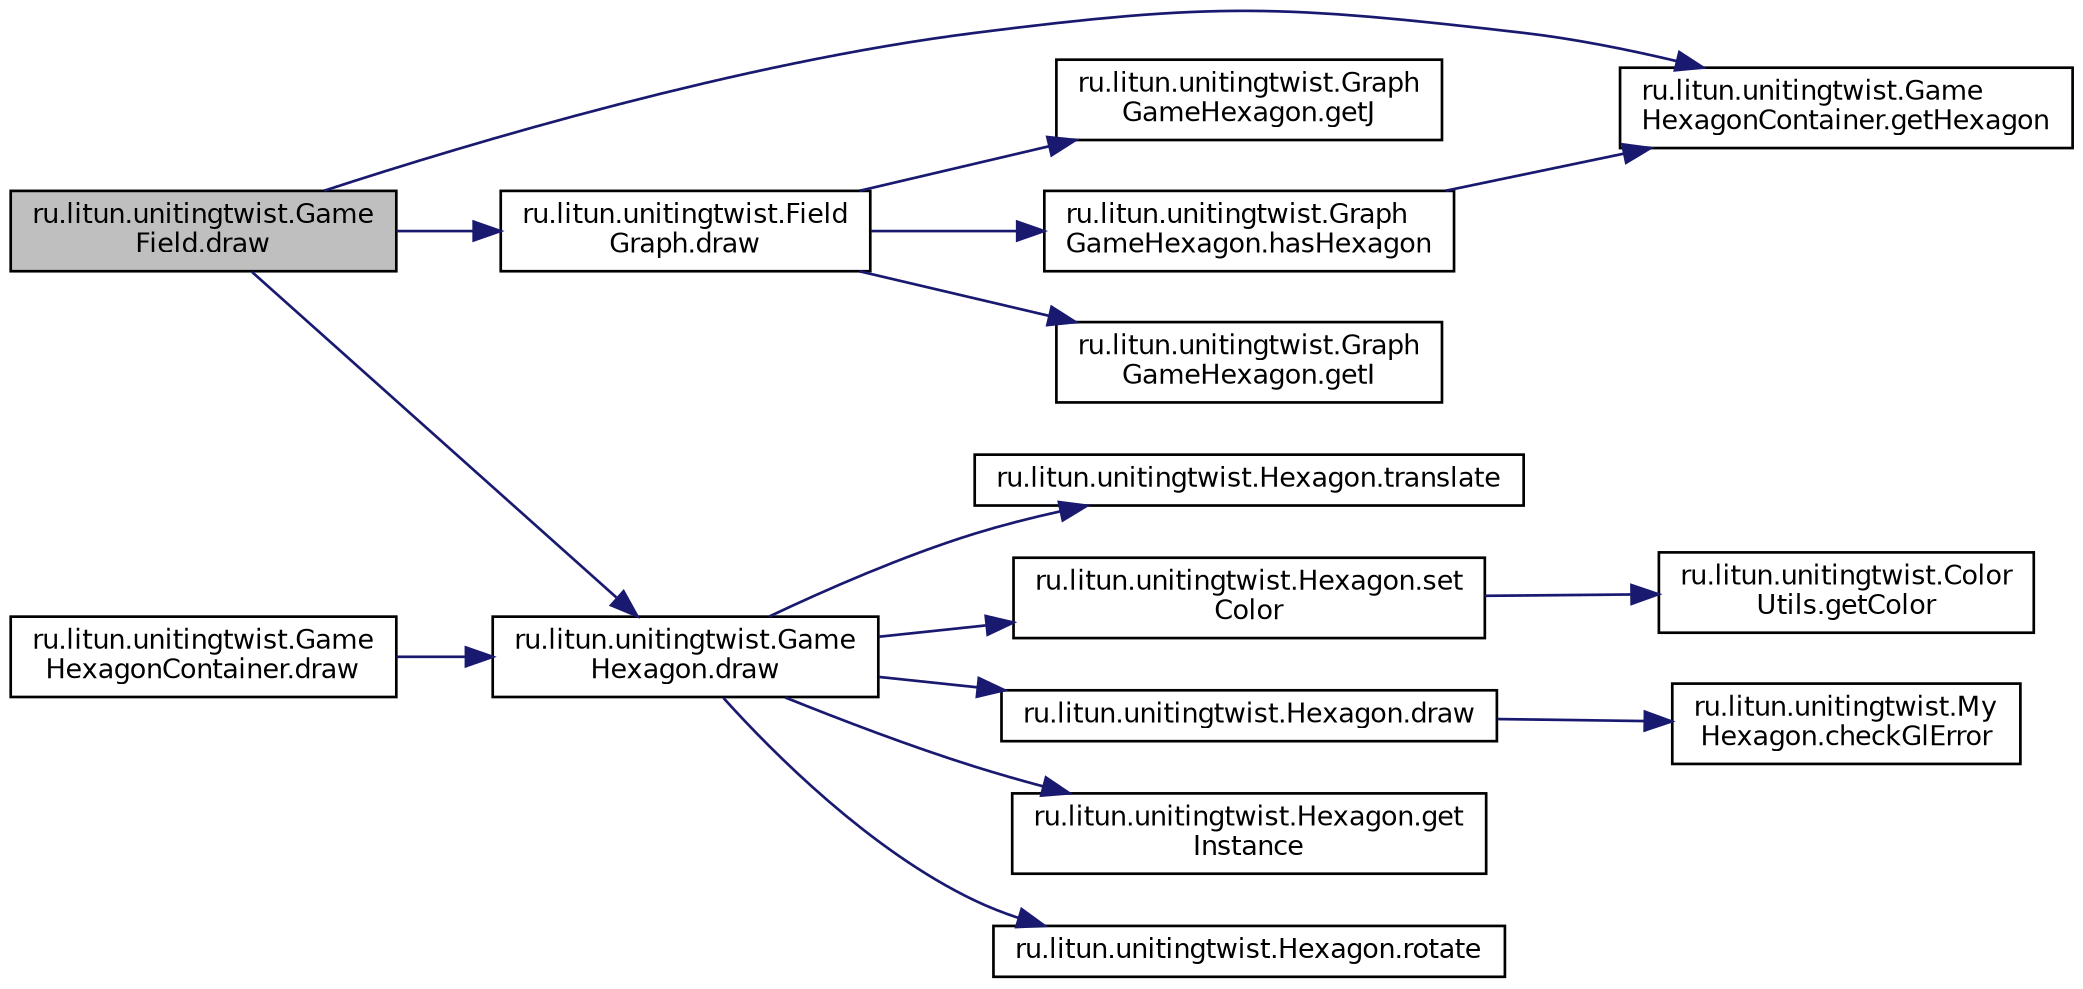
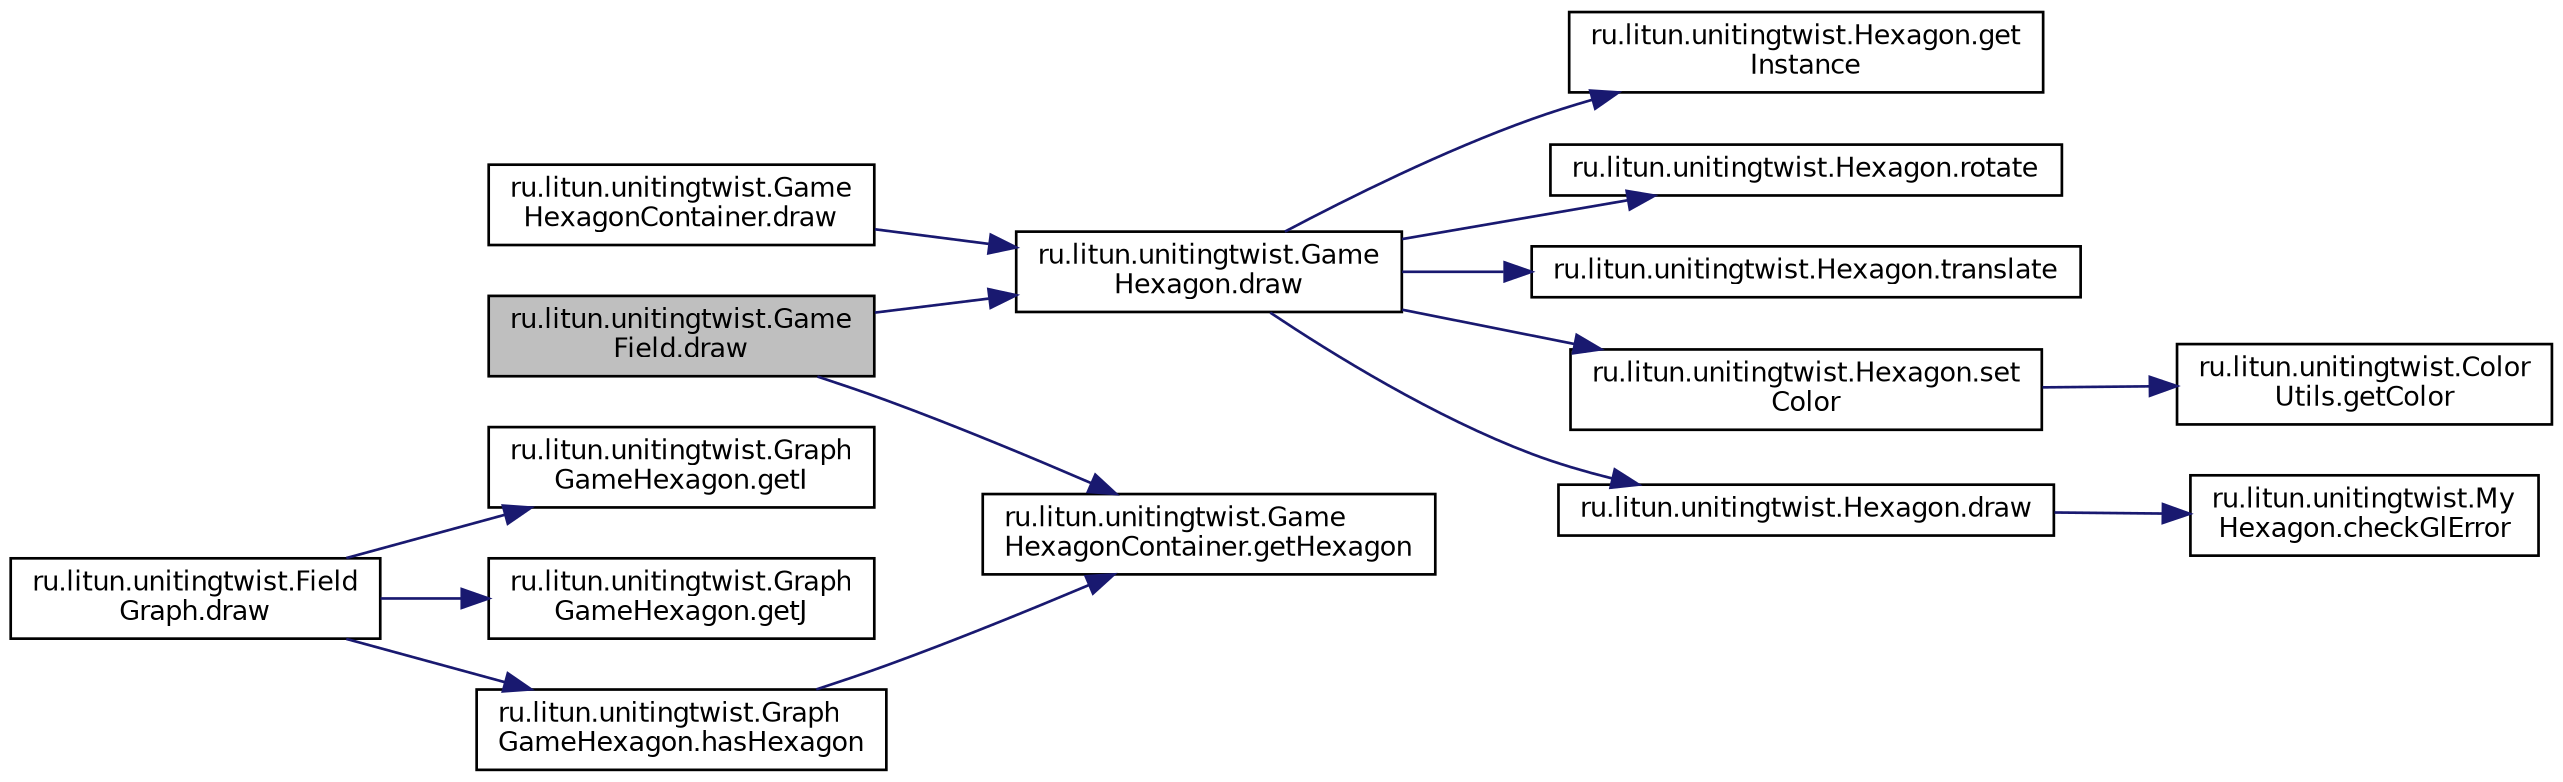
  digraph {
    rankdir=LR
    node [color=black fillcolor=white fontname=Helvetica fontsize=10 shape=record style=filled]
    edge [color=midnightblue fontname=Helvetica fontsize=10 labelfontname=Helvetica labelfontsize=10 style=solid]
    n1 [fillcolor=grey75 fontcolor=black height=0.2 label="ru.litun.unitingtwist.Game\lField.draw" width=0.4]
    n2 [height=0.2 label="ru.litun.unitingtwist.Field\lGraph.draw" width=0.4]
    n3 [height=0.2 label="ru.litun.unitingtwist.Game\lHexagon.draw" width=0.4]
    n4 [height=0.2 label="ru.litun.unitingtwist.Game\lHexagonContainer.getHexagon" width=0.4]
    n5 [height=0.2 label="ru.litun.unitingtwist.Graph\lGameHexagon.getI" width=0.4]
    n6 [height=0.2 label="ru.litun.unitingtwist.Graph\lGameHexagon.getJ" width=0.4]
    n7 [height=0.2 label="ru.litun.unitingtwist.Graph\lGameHexagon.hasHexagon" width=0.4]
    n8 [height=0.2 label="ru.litun.unitingtwist.Hexagon.get\lInstance" width=0.4]
    n9 [height=0.2 label="ru.litun.unitingtwist.Hexagon.rotate" width=0.4]
    n10 [height=0.2 label="ru.litun.unitingtwist.Hexagon.translate" width=0.4]
    n11 [height=0.2 label="ru.litun.unitingtwist.Hexagon.set\lColor" width=0.4]
    n12 [height=0.2 label="ru.litun.unitingtwist.Hexagon.draw" width=0.4]
    n13 [height=0.2 label="ru.litun.unitingtwist.Game\lHexagonContainer.draw" width=0.4]
    n14 [height=0.2 label="ru.litun.unitingtwist.Color\lUtils.getColor" width=0.4]
    n15 [height=0.2 label="ru.litun.unitingtwist.My\lHexagon.checkGlError" width=0.4]
-   n1 -> n2
    n1 -> n3
    n1 -> n4
    n2 -> n5
    n2 -> n6
    n2 -> n7
    n3 -> n8
    n3 -> n9
    n3 -> n10
    n3 -> n11
    n3 -> n12
    n7 -> n4
    n11 -> n14
    n12 -> n15
    n13 -> n3
  }
